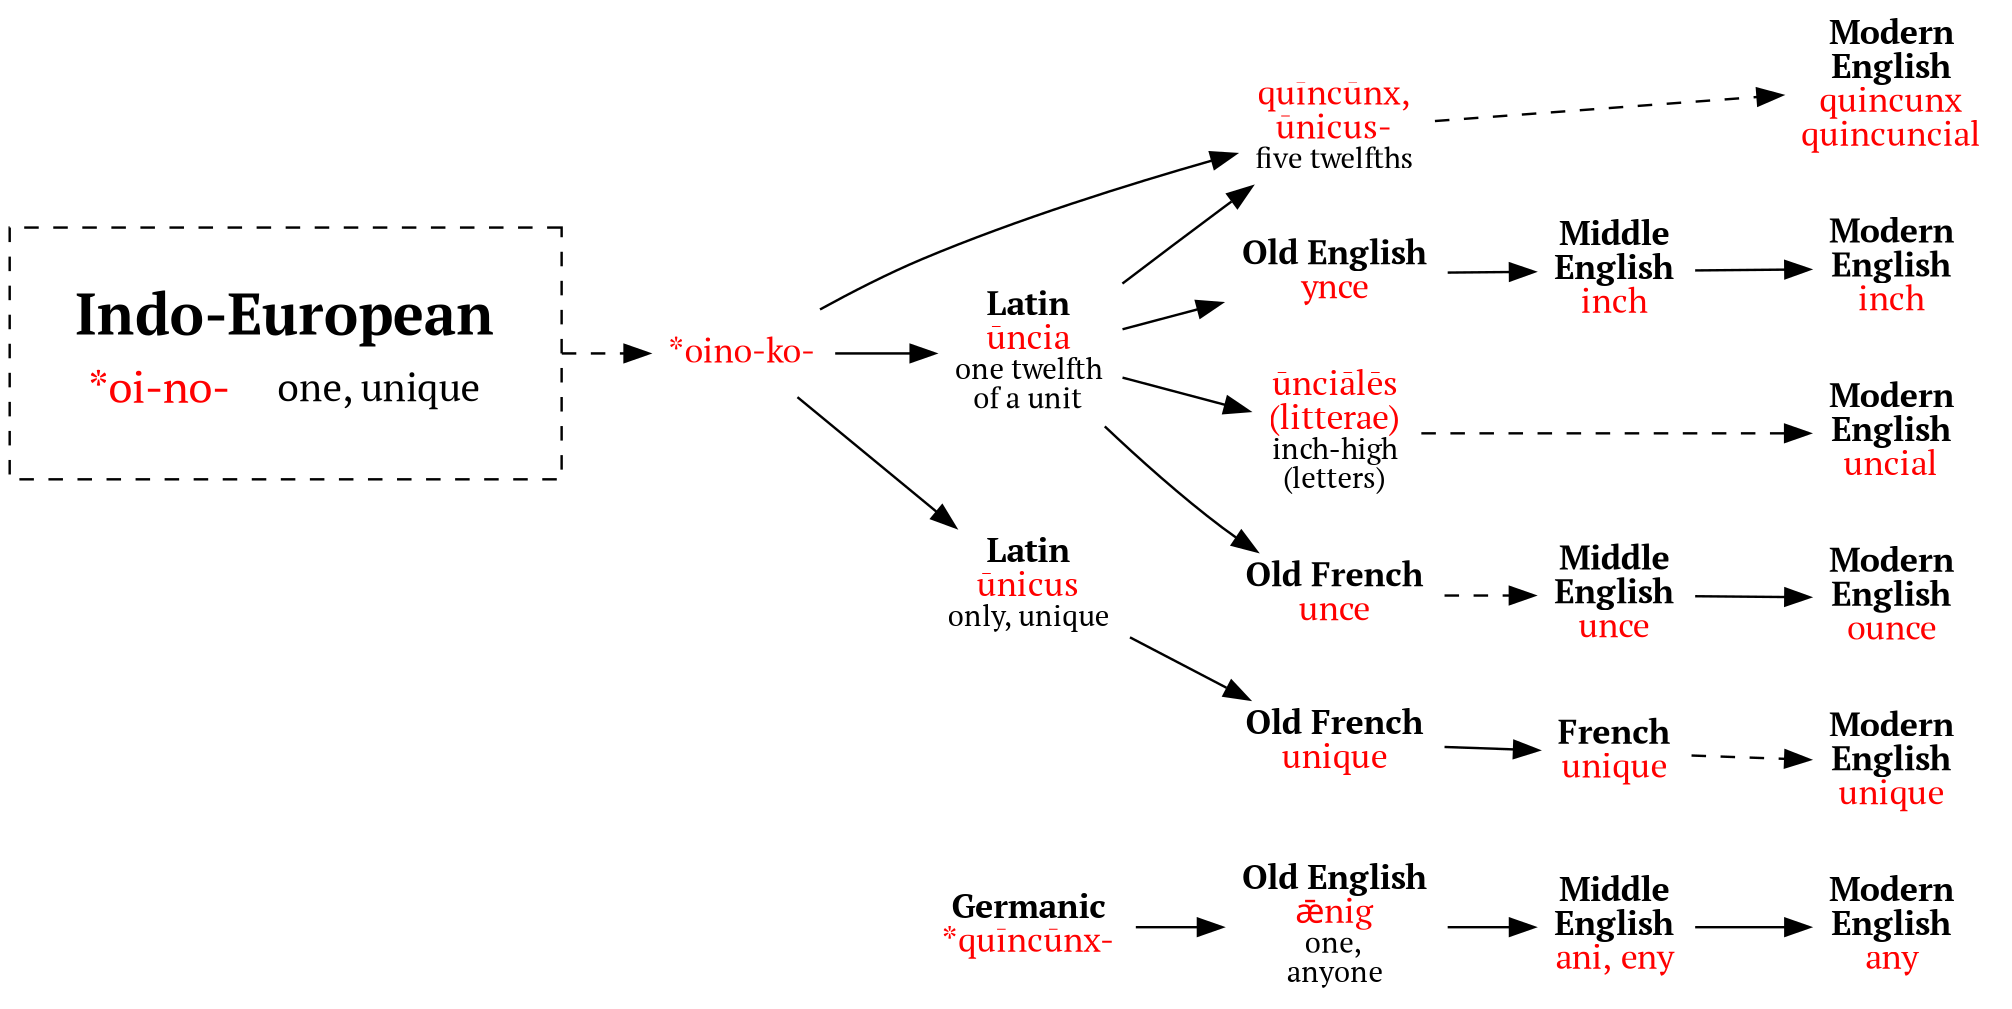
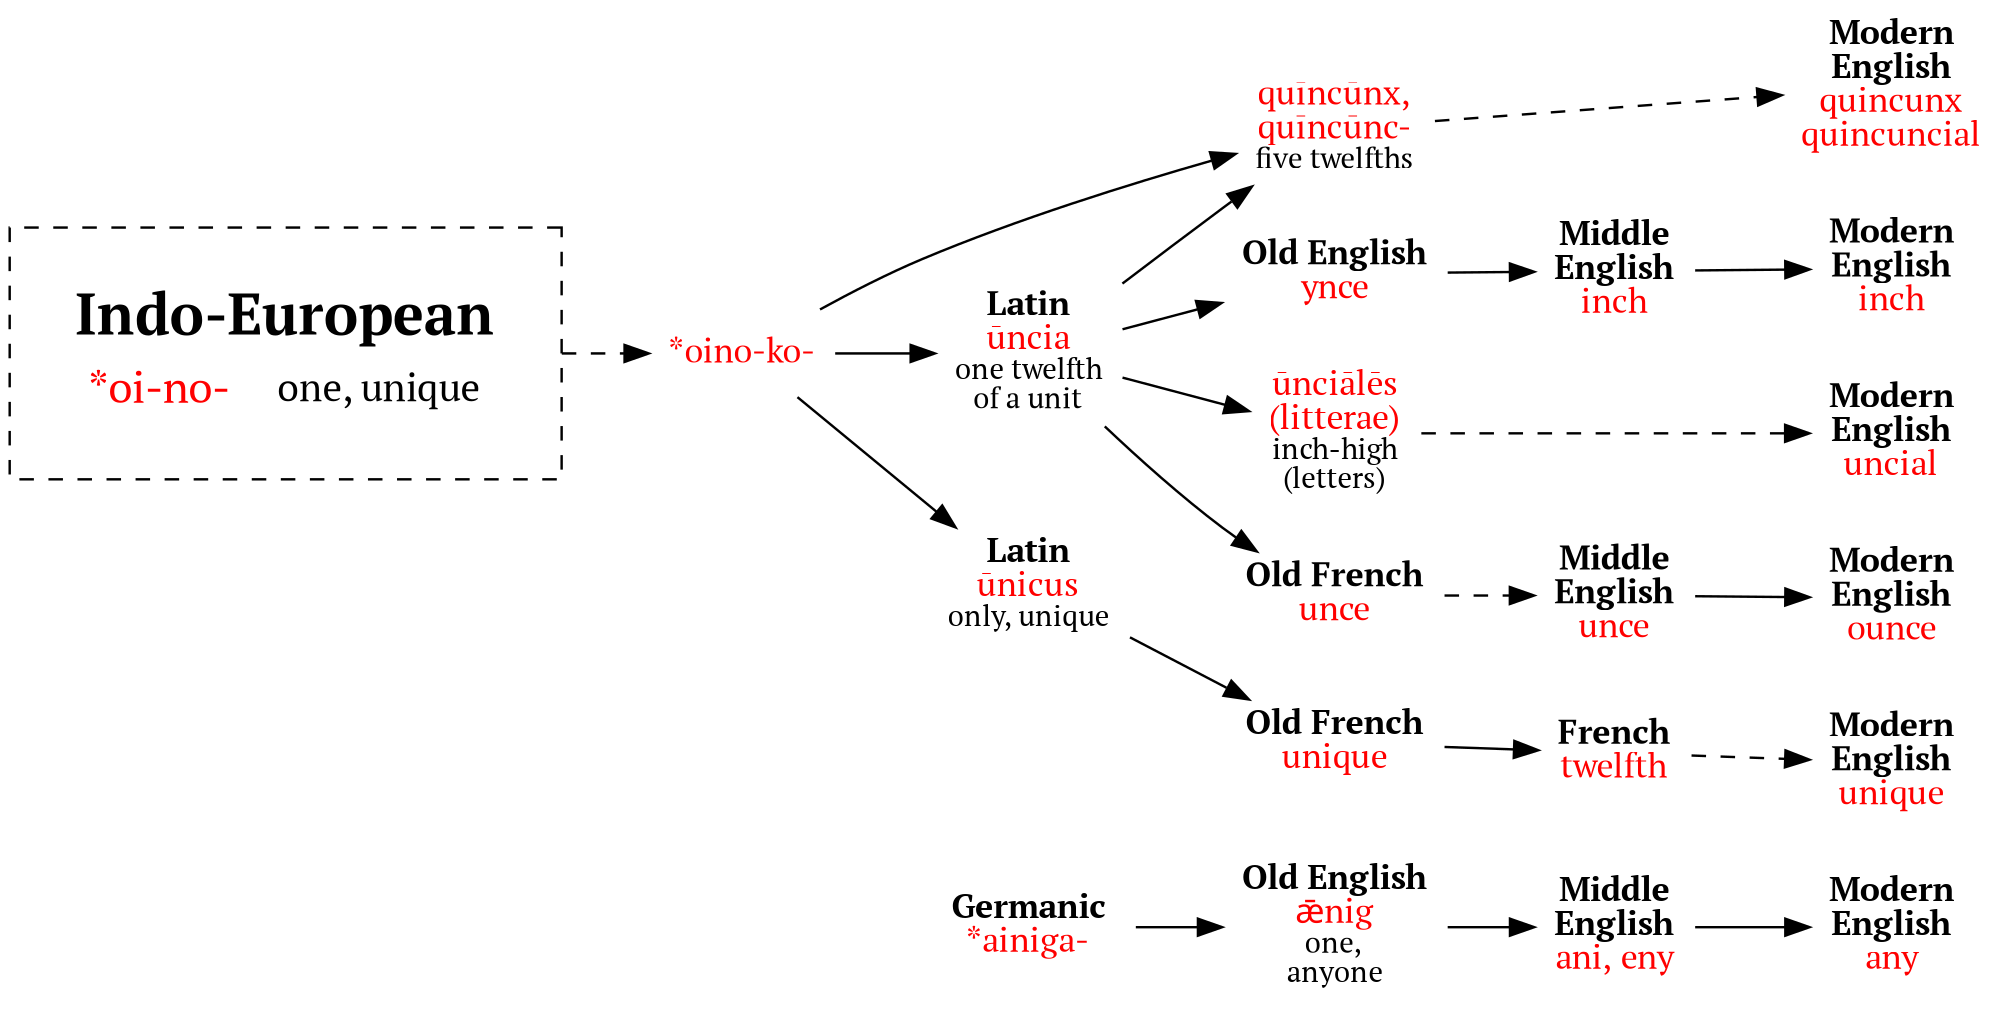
  digraph {
    fontname="PT Serif"
    rankdir=LR
    node [fontname="PT Serif" shape=none]
    edge [fontname="PT Serif"]
-   n1 [label=<<b>Germanic</b><br/><font color="red">*quīncūnx-</font>>]
+   n1 [label=<<b>Germanic</b><br/><font color="red">*ainiga-</font>>]
    n2 [label=<<b>Latin</b><br/><font color="red">ūncia</font><br/><font point-size="12">one twelfth<br/>of a unit</font>>]
    n3 [label=<<b>Latin</b><br/><font color="red">ūnicus</font><br/><font point-size="12">only, unique</font>>]
    n4 [label=<<font color="red">ūnciālēs<br/>(litterae)</font><br/><font point-size="12">inch-high<br/>(letters)</font>>]
-   n5 [label=<<font color="red">quīncūnx,<br/>ūnicus-</font><br/><font point-size="12">five twelfths</font>>]
+   n5 [label=<<font color="red">quīncūnx,<br/>quīncūnc-</font><br/><font point-size="12">five twelfths</font>>]
    n6 [label=<<b>Modern<br/>English</b><br/><font color="red">any</font>>]
    n7 [label=<<b>Modern<br/>English</b><br/><font color="red">unique</font>>]
    n8 [label=<<b>Modern<br/>English</b><br/><font color="red">inch</font>>]
    n9 [label=<<b>Modern<br/>English</b><br/><font color="red">ounce</font>>]
    n10 [label=<<b>Modern<br/>English</b><br/><font color="red">uncial</font>>]
    n11 [label=<<b>Modern<br/>English</b><br/><font color="red">quincunx<br/>quincuncial</font>>]
    n12 [label=<<b>Old English</b><br/><font color="red">ǣnig</font><br/><font point-size="12">one,<br/>anyone</font>>]
    n13 [label=<<b>Old English</b><br/><font color="red">ynce</font>>]
    n14 [label=<<b>Old French</b><br/><font color="red">unce</font>>]
    n15 [label=<<b>Old French</b><br/><font color="red">unique</font>>]
    n16 [label=<<table border="0"><tr><td colspan="2"><font point-size="24"><b>Indo-European</b></font></td></tr><tr><td><font point-size="18" color="red">*oi-no-</font></td><td><font point-size="16">one, unique</font></td></tr></table>> margin=.3 peripheries=1 shape=rect style=dashed]
    n17 [label=<<font color="red">*oino-ko-</font>>]
    n18 [label=<<b>Middle<br/>English</b><br/><font color="red">ani, eny</font>>]
    n19 [label=<<b>Middle<br/>English</b><br/><font color="red">inch</font>>]
    n20 [label=<<b>Middle<br/>English</b><br/><font color="red">unce</font>>]
-   n21 [label=<<b>French</b><br/><font color="red">unique</font>>]
+   n21 [label=<<b>French</b><br/><font color="red">twelfth</font>>]
    subgraph sub_1 {
      rank=same
      n1
      n2
      n3
    }
    subgraph sub_2 {
      rank=same
      n4
      n5
    }
    subgraph sub_3 {
      rank=same
      n6
      n7
      n8
      n9
      n10
      n11
    }
    n1 -> n12
    n2 -> n4
    n2 -> n5
    n2 -> n13
    n2 -> n14
    n3 -> n15
    n4 -> n10 [style=dashed]
    n5 -> n11 [style=dashed]
    n12 -> n18
    n13 -> n19
    n14 -> n20 [style=dashed]
    n15 -> n21
    n16 -> n17 [style=dashed]
    n17 -> n2
    n17 -> n3
    n17 -> n5
    n18 -> n6
    n19 -> n8
    n20 -> n9
    n21 -> n7 [style=dashed]
  }
